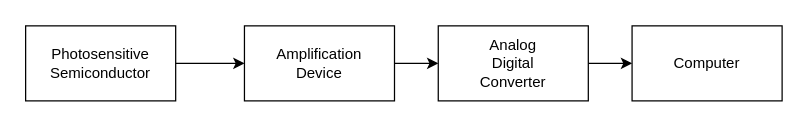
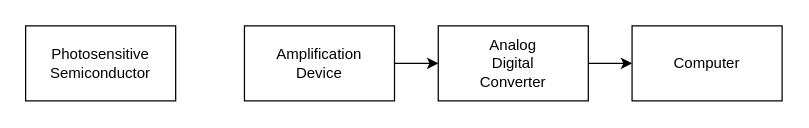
  <mxCell id="0" />
  <mxCell id="1" parent="0" />
- <mxCell id="2" style="edgeStyle=orthogonalEdgeStyle;rounded=0;orthogonalLoop=1;jettySize=auto;html=1;entryX=0;entryY=0.5;entryDx=0;entryDy=0;" edge="1" parent="1" source="3" target="5"><mxGeometry relative="1" as="geometry" /></mxCell>
  <mxCell id="3" value="&lt;div&gt;Photosensitive &lt;br&gt;&lt;/div&gt;&lt;div&gt;Semiconductor&lt;br&gt;&lt;/div&gt;" style="rounded=0;whiteSpace=wrap;html=1;" vertex="1" parent="1"><mxGeometry x="20" y="20" width="120" height="60" as="geometry" /></mxCell>
  <mxCell id="4" style="edgeStyle=orthogonalEdgeStyle;rounded=0;orthogonalLoop=1;jettySize=auto;html=1;entryX=0;entryY=0.5;entryDx=0;entryDy=0;" edge="1" parent="1" source="5" target="7"><mxGeometry relative="1" as="geometry" /></mxCell>
  <mxCell id="5" value="&lt;div&gt;Amplification&lt;/div&gt;&lt;div&gt;Device&lt;br&gt;&lt;/div&gt;" style="rounded=0;whiteSpace=wrap;html=1;" vertex="1" parent="1"><mxGeometry x="195" y="20" width="120" height="60" as="geometry" /></mxCell>
  <mxCell id="6" style="edgeStyle=orthogonalEdgeStyle;rounded=0;orthogonalLoop=1;jettySize=auto;html=1;entryX=0;entryY=0.5;entryDx=0;entryDy=0;" edge="1" parent="1" source="7" target="8"><mxGeometry relative="1" as="geometry" /></mxCell>
  <mxCell id="7" value="&lt;div&gt;Analog&lt;/div&gt;&lt;div&gt;Digital&lt;/div&gt;&lt;div&gt;Converter&lt;br&gt;&lt;/div&gt;" style="rounded=0;whiteSpace=wrap;html=1;" vertex="1" parent="1"><mxGeometry x="350" y="20" width="120" height="60" as="geometry" /></mxCell>
  <mxCell id="8" value="Computer" style="rounded=0;whiteSpace=wrap;html=1;" vertex="1" parent="1"><mxGeometry x="505" y="20" width="120" height="60" as="geometry" /></mxCell>
